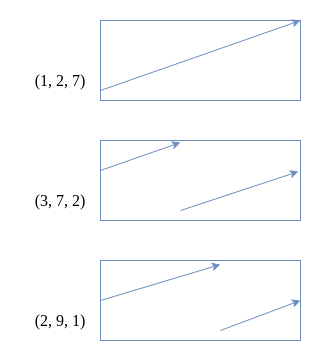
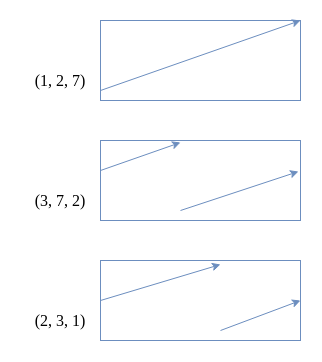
  <mxCell id="0" />
  <mxCell id="1" parent="0" />
  <mxCell id="2" value="" style="rounded=0;whiteSpace=wrap;html=1;shadow=0;strokeColor=#6c8ebf;strokeWidth=1;fontFamily=Ubuntu;fontSize=16;fontStyle=0;fillColor=none;" vertex="1" parent="1"><mxGeometry x="100" y="260" width="200" height="80" as="geometry" /></mxCell>
  <mxCell id="3" value="" style="rounded=0;whiteSpace=wrap;html=1;shadow=0;strokeColor=#6c8ebf;strokeWidth=1;fontFamily=Ubuntu;fontSize=16;fontStyle=0;fillColor=none;" vertex="1" parent="1"><mxGeometry x="100" y="140" width="200" height="80" as="geometry" /></mxCell>
  <mxCell id="4" value="" style="endArrow=classic;html=1;rounded=1;shadow=0;strokeColor=#6c8ebf;strokeWidth=1;fontFamily=Ubuntu;fontSize=14;fontStyle=0;fillColor=#dae8fc;exitX=1;exitY=0.75;exitDx=0;exitDy=0;" edge="1" parent="1" source="6"><mxGeometry width="50" height="50" relative="1" as="geometry"><mxPoint x="100" y="100" as="sourcePoint" /><mxPoint x="300" y="20" as="targetPoint" /></mxGeometry></mxCell>
  <mxCell id="5" value="" style="endArrow=classic;html=1;rounded=1;shadow=0;strokeColor=#6c8ebf;strokeWidth=1;fontFamily=Ubuntu;fontSize=14;fontStyle=0;fillColor=#dae8fc;entryX=0.99;entryY=0.388;entryDx=0;entryDy=0;entryPerimeter=0;" edge="1" parent="1" target="3"><mxGeometry width="50" height="50" relative="1" as="geometry"><mxPoint x="180" y="210" as="sourcePoint" /><mxPoint x="300" y="180" as="targetPoint" /></mxGeometry></mxCell>
  <mxCell id="6" value="(1, 2, 7)" style="text;html=1;align=center;verticalAlign=middle;whiteSpace=wrap;rounded=0;fontFamily=Ubuntu;fontSize=16;fontStyle=0;" vertex="1" parent="1"><mxGeometry x="20" y="60" width="80" height="40" as="geometry" /></mxCell>
  <mxCell id="7" value="(3, 7, 2)" style="text;html=1;align=center;verticalAlign=middle;whiteSpace=wrap;rounded=0;fontFamily=Ubuntu;fontSize=16;fontStyle=0;" vertex="1" parent="1"><mxGeometry x="20" y="180" width="80" height="40" as="geometry" /></mxCell>
- <mxCell id="8" value="(2, 9, 1)" style="text;html=1;align=center;verticalAlign=middle;whiteSpace=wrap;rounded=0;fontFamily=Ubuntu;fontSize=16;fontStyle=0;" vertex="1" parent="1"><mxGeometry x="20" y="300" width="80" height="40" as="geometry" /></mxCell>
+ <mxCell id="8" value="(2, 3, 1)" style="text;html=1;align=center;verticalAlign=middle;whiteSpace=wrap;rounded=0;fontFamily=Ubuntu;fontSize=16;fontStyle=0;" vertex="1" parent="1"><mxGeometry x="20" y="300" width="80" height="40" as="geometry" /></mxCell>
  <mxCell id="9" value="" style="endArrow=classic;html=1;rounded=1;shadow=0;strokeColor=#6c8ebf;strokeWidth=1;fontFamily=Ubuntu;fontSize=14;fontStyle=0;fillColor=#dae8fc;exitX=1;exitY=0;exitDx=0;exitDy=0;" edge="1" parent="1" source="8"><mxGeometry width="50" height="50" relative="1" as="geometry"><mxPoint x="100" y="294" as="sourcePoint" /><mxPoint x="220" y="264" as="targetPoint" /></mxGeometry></mxCell>
  <mxCell id="10" value="" style="endArrow=classic;html=1;rounded=1;shadow=0;strokeColor=#6c8ebf;strokeWidth=1;fontFamily=Ubuntu;fontSize=14;fontStyle=0;fillColor=#dae8fc;" edge="1" parent="1"><mxGeometry width="50" height="50" relative="1" as="geometry"><mxPoint x="220" y="330" as="sourcePoint" /><mxPoint x="300" y="300" as="targetPoint" /></mxGeometry></mxCell>
  <mxCell id="11" value="" style="rounded=0;whiteSpace=wrap;html=1;shadow=0;strokeColor=#6c8ebf;strokeWidth=1;fontFamily=Ubuntu;fontSize=16;fontStyle=0;fillColor=none;" vertex="1" parent="1"><mxGeometry x="100" y="20" width="200" height="80" as="geometry" /></mxCell>
  <mxCell id="12" value="" style="endArrow=classic;html=1;rounded=1;shadow=0;strokeColor=#6c8ebf;strokeWidth=1;fontFamily=Ubuntu;fontSize=14;fontStyle=0;fillColor=#dae8fc;" edge="1" parent="1"><mxGeometry width="50" height="50" relative="1" as="geometry"><mxPoint x="100" y="170" as="sourcePoint" /><mxPoint x="180" y="142" as="targetPoint" /></mxGeometry></mxCell>
